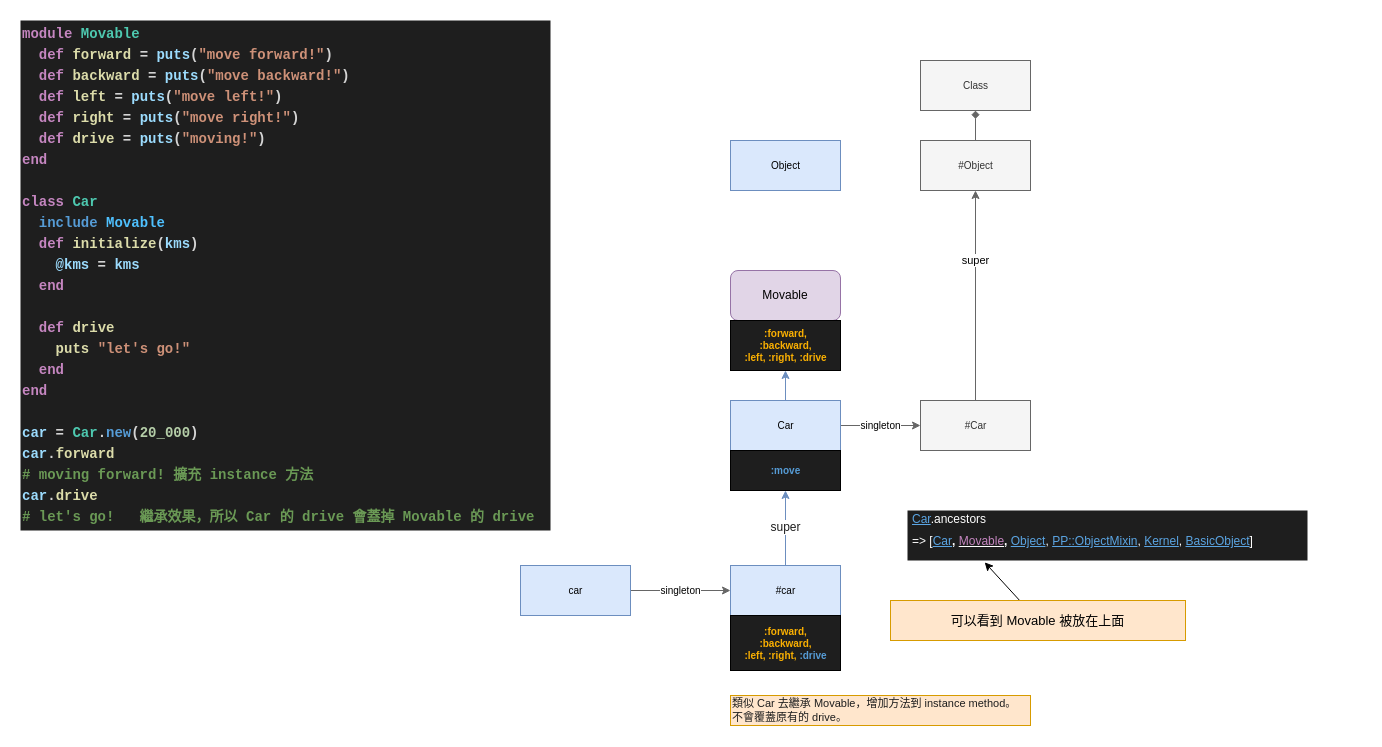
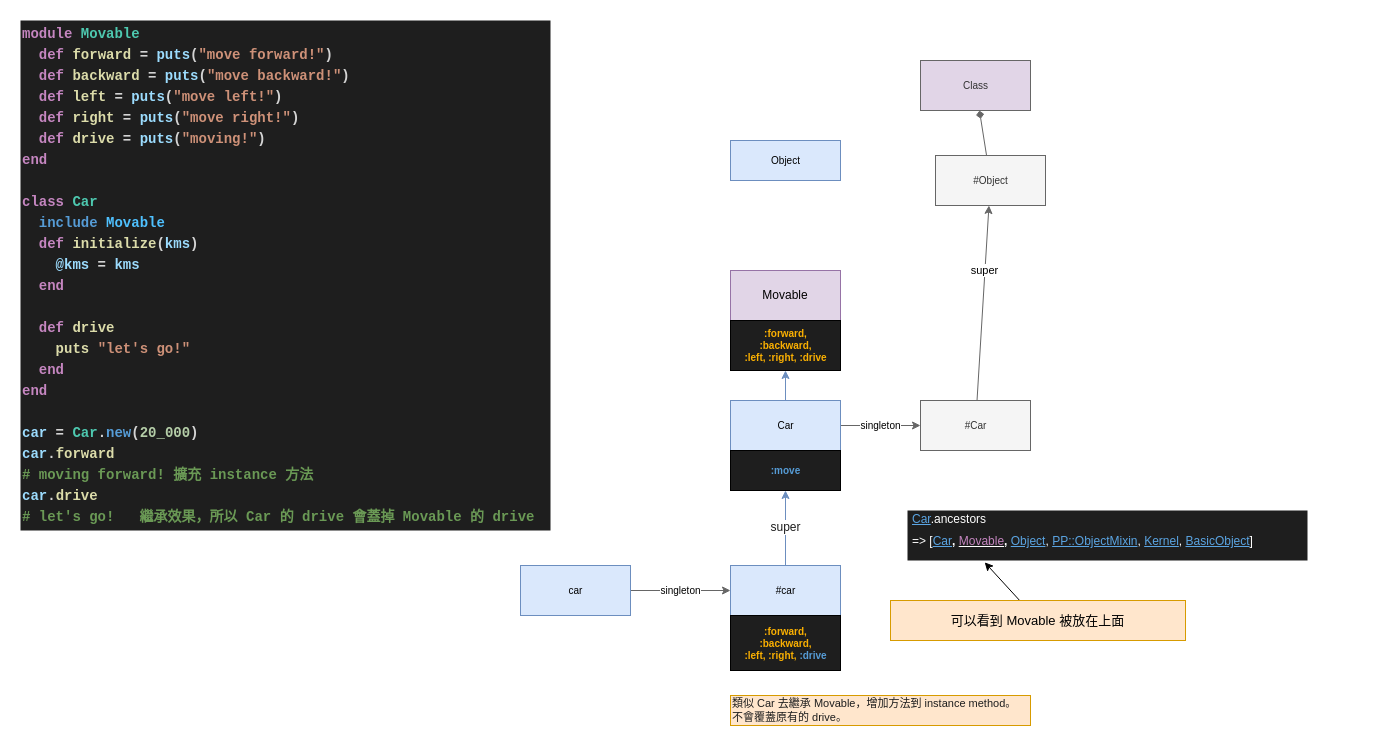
  <mxCell id="0" />
  <mxCell id="1" parent="0" />
- <mxCell id="2" value="Object" style="html=1;fontSize=10;fillColor=#dae8fc;strokeColor=#6c8ebf;" parent="1" vertex="1"><mxGeometry x="730" y="140" width="110" height="50" as="geometry" /></mxCell>
+ <mxCell id="2" value="Object" style="html=1;fontSize=10;fillColor=#dae8fc;strokeColor=#6c8ebf;" parent="1" vertex="1"><mxGeometry x="730" y="140" width="110" height="40" as="geometry" /></mxCell>
  <mxCell id="3" value="" style="edgeStyle=none;html=1;fontSize=10;fillColor=#f5f5f5;strokeColor=#666666;endArrow=diamond;" parent="1" source="4" target="5" edge="1"><mxGeometry relative="1" as="geometry" /></mxCell>
- <mxCell id="4" value="&lt;span style=&quot;font-weight: normal&quot;&gt;#&lt;span&gt;Object&lt;/span&gt;&lt;/span&gt;" style="html=1;fontSize=10;fontStyle=1;fillColor=#f5f5f5;fontColor=#333333;strokeColor=#666666;" parent="1" vertex="1"><mxGeometry x="920" y="140" width="110" height="50" as="geometry" /></mxCell>
- <mxCell id="5" value="Class" style="html=1;fontSize=10;fillColor=#f5f5f5;fontColor=#333333;strokeColor=#666666;" parent="1" vertex="1"><mxGeometry x="920" y="60" width="110" height="50" as="geometry" /></mxCell>
+ <mxCell id="4" value="&lt;span style=&quot;font-weight: normal&quot;&gt;#&lt;span&gt;Object&lt;/span&gt;&lt;/span&gt;" style="html=1;fontSize=10;fontStyle=1;fillColor=#f5f5f5;fontColor=#333333;strokeColor=#666666;" parent="1" vertex="1"><mxGeometry x="935" y="155" width="110" height="50" as="geometry" /></mxCell>
+ <mxCell id="5" value="Class" style="html=1;fontSize=10;fillColor=#e1d5e7;fontColor=#333333;strokeColor=#666666;" parent="1" vertex="1"><mxGeometry x="920" y="60" width="110" height="50" as="geometry" /></mxCell>
  <mxCell id="6" value="klass" style="edgeStyle=none;html=1;fontSize=10;" parent="1" edge="1"><mxGeometry relative="1" as="geometry"><mxPoint x="1360" y="265" as="sourcePoint" /></mxGeometry></mxCell>
  <mxCell id="7" value="singleton" style="edgeStyle=none;html=1;fontSize=10;fillColor=#f5f5f5;strokeColor=#666666;" parent="1" source="9" target="11" edge="1"><mxGeometry relative="1" as="geometry" /></mxCell>
  <mxCell id="8" value="" style="edgeStyle=none;html=1;fillColor=#dae8fc;strokeColor=#6c8ebf;" parent="1" source="9" target="20" edge="1"><mxGeometry relative="1" as="geometry" /></mxCell>
  <mxCell id="9" value="Car" style="html=1;fontSize=10;fillColor=#dae8fc;strokeColor=#6c8ebf;" parent="1" vertex="1"><mxGeometry x="730" y="400" width="110" height="50" as="geometry" /></mxCell>
  <mxCell id="10" value="super" style="edgeStyle=none;html=1;fillColor=#f5f5f5;strokeColor=#666666;" parent="1" source="11" target="4" edge="1"><mxGeometry x="0.333" relative="1" as="geometry"><mxPoint as="offset" /></mxGeometry></mxCell>
  <mxCell id="11" value="&lt;span style=&quot;font-weight: normal&quot;&gt;#Car&lt;/span&gt;" style="html=1;fontSize=10;fontStyle=1;fillColor=#f5f5f5;fontColor=#333333;strokeColor=#666666;" parent="1" vertex="1"><mxGeometry x="920" y="400" width="110" height="50" as="geometry" /></mxCell>
  <mxCell id="12" value="singleton" style="edgeStyle=none;html=1;fontSize=10;fillColor=#f5f5f5;strokeColor=#666666;" parent="1" source="13" target="15" edge="1"><mxGeometry relative="1" as="geometry" /></mxCell>
  <mxCell id="13" value="car" style="html=1;fontSize=10;fillColor=#dae8fc;strokeColor=#6c8ebf;" parent="1" vertex="1"><mxGeometry x="520" y="565" width="110" height="50" as="geometry" /></mxCell>
  <mxCell id="14" value="&lt;font color=&quot;#1e1e1e&quot;&gt;super&lt;/font&gt;" style="edgeStyle=none;html=1;fontSize=12;fontColor=#569CD6;fillColor=#dae8fc;strokeColor=#6c8ebf;" parent="1" source="15" target="18" edge="1"><mxGeometry relative="1" as="geometry" /></mxCell>
  <mxCell id="15" value="#car" style="html=1;fontSize=10;fillColor=#dae8fc;strokeColor=#6c8ebf;" parent="1" vertex="1"><mxGeometry x="730" y="565" width="110" height="50" as="geometry" /></mxCell>
  <mxCell id="16" value="&lt;div style=&quot;color: rgb(212 , 212 , 212) ; font-family: &amp;#34;menlo&amp;#34; , &amp;#34;monaco&amp;#34; , &amp;#34;courier new&amp;#34; , monospace ; font-weight: bold ; font-size: 14px ; line-height: 21px&quot;&gt;&lt;div style=&quot;font-family: &amp;#34;menlo&amp;#34; , &amp;#34;monaco&amp;#34; , &amp;#34;courier new&amp;#34; , monospace ; line-height: 21px&quot;&gt;&lt;div&gt;&lt;span style=&quot;color: #c586c0&quot;&gt;module&lt;/span&gt; &lt;span style=&quot;color: #4ec9b0&quot;&gt;Movable&lt;/span&gt;&lt;/div&gt;&lt;div&gt;&lt;span style=&quot;color: #c586c0&quot;&gt;&amp;nbsp; def&lt;/span&gt; &lt;span style=&quot;color: #dcdcaa&quot;&gt;forward&lt;/span&gt; = &lt;span style=&quot;color: #9cdcfe&quot;&gt;puts&lt;/span&gt;(&lt;span style=&quot;color: #ce9178&quot;&gt;&quot;move forward!&quot;&lt;/span&gt;)&lt;/div&gt;&lt;div&gt;&lt;span style=&quot;color: #c586c0&quot;&gt;&amp;nbsp; def&lt;/span&gt; &lt;span style=&quot;color: #dcdcaa&quot;&gt;backward&lt;/span&gt; = &lt;span style=&quot;color: #9cdcfe&quot;&gt;puts&lt;/span&gt;(&lt;span style=&quot;color: #ce9178&quot;&gt;&quot;move backward!&quot;&lt;/span&gt;)&lt;/div&gt;&lt;div&gt;&lt;span style=&quot;color: #c586c0&quot;&gt;&amp;nbsp; def&lt;/span&gt; &lt;span style=&quot;color: #dcdcaa&quot;&gt;left&lt;/span&gt; = &lt;span style=&quot;color: #9cdcfe&quot;&gt;puts&lt;/span&gt;(&lt;span style=&quot;color: #ce9178&quot;&gt;&quot;move left!&quot;&lt;/span&gt;)&lt;/div&gt;&lt;div&gt;&lt;span style=&quot;color: #c586c0&quot;&gt;&amp;nbsp; def&lt;/span&gt; &lt;span style=&quot;color: #dcdcaa&quot;&gt;right&lt;/span&gt; = &lt;span style=&quot;color: #9cdcfe&quot;&gt;puts&lt;/span&gt;(&lt;span style=&quot;color: #ce9178&quot;&gt;&quot;move right!&quot;&lt;/span&gt;)&lt;/div&gt;&lt;div&gt;&lt;span style=&quot;color: rgb(197 , 134 , 192)&quot;&gt;&amp;nbsp; def&lt;/span&gt;&amp;nbsp;&lt;span style=&quot;color: rgb(220 , 220 , 170)&quot;&gt;drive&lt;/span&gt;&amp;nbsp;=&amp;nbsp;&lt;span style=&quot;color: rgb(156 , 220 , 254)&quot;&gt;puts&lt;/span&gt;(&lt;span style=&quot;color: rgb(206 , 145 , 120)&quot;&gt;&quot;moving!&quot;&lt;/span&gt;)&lt;br&gt;&lt;/div&gt;&lt;div&gt;&lt;span style=&quot;color: #c586c0&quot;&gt;end&lt;/span&gt;&lt;/div&gt;&lt;br&gt;&lt;div&gt;&lt;span style=&quot;color: #c586c0&quot;&gt;class&lt;/span&gt; &lt;span style=&quot;color: #4ec9b0&quot;&gt;Car&lt;/span&gt;&lt;/div&gt;&lt;div&gt;&lt;span style=&quot;color: #569cd6&quot;&gt;&amp;nbsp; include&lt;/span&gt; &lt;span style=&quot;color: #4fc1ff&quot;&gt;Movable&lt;/span&gt;&lt;/div&gt;&lt;div&gt;&lt;span style=&quot;color: #c586c0&quot;&gt;&amp;nbsp; def&lt;/span&gt; &lt;span style=&quot;color: #dcdcaa&quot;&gt;initialize&lt;/span&gt;(&lt;span style=&quot;color: #9cdcfe&quot;&gt;kms&lt;/span&gt;)&lt;/div&gt;&lt;div&gt;&lt;span style=&quot;color: #9cdcfe&quot;&gt;&amp;nbsp; &amp;nbsp; @kms&lt;/span&gt; = &lt;span style=&quot;color: #9cdcfe&quot;&gt;kms&lt;/span&gt;&lt;/div&gt;&lt;div&gt;&lt;span style=&quot;color: #c586c0&quot;&gt;&amp;nbsp; end&lt;/span&gt;&lt;/div&gt;&lt;br&gt;&lt;div&gt;&lt;span style=&quot;color: #c586c0&quot;&gt;&amp;nbsp; def&lt;/span&gt; &lt;span style=&quot;color: #dcdcaa&quot;&gt;drive&lt;/span&gt;&lt;/div&gt;&lt;div&gt;&lt;span style=&quot;color: #dcdcaa&quot;&gt;&amp;nbsp; &amp;nbsp; puts&lt;/span&gt; &lt;span style=&quot;color: #ce9178&quot;&gt;&quot;let's go!&quot;&lt;/span&gt;&lt;/div&gt;&lt;div&gt;&lt;span style=&quot;color: #c586c0&quot;&gt;&amp;nbsp; end&lt;/span&gt;&lt;/div&gt;&lt;div&gt;&lt;span style=&quot;color: #c586c0&quot;&gt;end&lt;/span&gt;&lt;/div&gt;&lt;br&gt;&lt;div&gt;&lt;span style=&quot;color: #9cdcfe&quot;&gt;car&lt;/span&gt; = &lt;span style=&quot;color: #4ec9b0&quot;&gt;Car&lt;/span&gt;.&lt;span style=&quot;color: #569cd6&quot;&gt;new&lt;/span&gt;(&lt;span style=&quot;color: #b5cea8&quot;&gt;20_000&lt;/span&gt;)&lt;/div&gt;&lt;div&gt;&lt;span style=&quot;color: #9cdcfe&quot;&gt;car&lt;/span&gt;.&lt;span style=&quot;color: #dcdcaa&quot;&gt;forward&lt;/span&gt;&lt;/div&gt;&lt;span style=&quot;color: rgb(106 , 153 , 85)&quot;&gt;# moving forward! 擴充 instance 方法&lt;/span&gt;&lt;br&gt;&lt;/div&gt;&lt;div style=&quot;font-family: &amp;#34;menlo&amp;#34; , &amp;#34;monaco&amp;#34; , &amp;#34;courier new&amp;#34; , monospace ; line-height: 21px&quot;&gt;&lt;span style=&quot;color: rgb(156 , 220 , 254)&quot;&gt;car&lt;/span&gt;.&lt;span style=&quot;color: rgb(220 , 220 , 170)&quot;&gt;drive&lt;/span&gt;&lt;span style=&quot;color: rgb(106 , 153 , 85)&quot;&gt;&lt;br&gt;&lt;/span&gt;&lt;/div&gt;&lt;div style=&quot;font-family: &amp;#34;menlo&amp;#34; , &amp;#34;monaco&amp;#34; , &amp;#34;courier new&amp;#34; , monospace ; line-height: 21px&quot;&gt;&lt;span style=&quot;color: rgb(106 , 153 , 85)&quot;&gt;# let's go!&amp;nbsp; &amp;nbsp;繼承效果，所以 Car 的 drive 會蓋掉 Movable 的 drive&lt;/span&gt;&lt;span style=&quot;color: rgb(106 , 153 , 85)&quot;&gt;&lt;br&gt;&lt;/span&gt;&lt;/div&gt;&lt;/div&gt;" style="text;html=1;align=left;verticalAlign=middle;resizable=0;points=[];autosize=1;strokeColor=none;fillColor=#1E1E1E;spacing=2;labelBackgroundColor=#1e1e1e;" parent="1" vertex="1"><mxGeometry x="20" width="530" height="510" as="geometry" y="20" /></mxCell>
  <mxCell id="17" value="&lt;font color=&quot;#fab002&quot;&gt;:forward,&lt;br&gt;:backward,&lt;br&gt;:left, :right,&lt;/font&gt; &lt;span style=&quot;color: rgb(86 , 156 , 214)&quot;&gt;:drive&lt;/span&gt;&lt;font color=&quot;#569cd6&quot;&gt;&lt;br&gt;&lt;/font&gt;" style="html=1;fontSize=10;fillColor=#1E1E1E;fontStyle=1" parent="1" vertex="1"><mxGeometry x="730" y="615" width="110" height="55" as="geometry" /></mxCell>
  <mxCell id="18" value="&lt;font color=&quot;#569cd6&quot;&gt;:move&lt;/font&gt;" style="html=1;fontSize=10;fillColor=#1E1E1E;fontStyle=1" parent="1" vertex="1"><mxGeometry x="730" y="450" width="110" height="40" as="geometry" /></mxCell>
- <mxCell id="19" value="Movable" style="whiteSpace=wrap;html=1;fillColor=#e1d5e7;strokeColor=#9673a6;rounded=1;" parent="1" vertex="1"><mxGeometry x="730" y="270" width="110" height="50" as="geometry" /></mxCell>
+ <mxCell id="19" value="Movable" style="whiteSpace=wrap;html=1;fillColor=#e1d5e7;strokeColor=#9673a6;" parent="1" vertex="1"><mxGeometry x="730" y="270" width="110" height="50" as="geometry" /></mxCell>
  <mxCell id="20" value="&lt;font color=&quot;#fab002&quot;&gt;:forward, &lt;br&gt;:backward, &lt;br&gt;:left, :right, :drive&lt;/font&gt;" style="html=1;fontSize=10;fillColor=#1E1E1E;fontStyle=1" parent="1" vertex="1"><mxGeometry x="730" y="320" width="110" height="50" as="geometry" /></mxCell>
  <mxCell id="21" value="&lt;p style=&quot;line-height: 1&quot;&gt;&lt;/p&gt;&lt;h1 style=&quot;font-size: 12px&quot;&gt;&lt;u style=&quot;color: rgb(91 , 165 , 227) ; font-weight: normal&quot;&gt;Car&lt;/u&gt;&lt;span style=&quot;font-weight: normal ; font-size: 12px&quot;&gt;.ancestors&lt;/span&gt;&lt;/h1&gt;&lt;h1 style=&quot;font-size: 12px&quot;&gt;&lt;span style=&quot;font-size: 12px ; font-weight: normal&quot;&gt;=&amp;gt; [&lt;font color=&quot;#5ba5e3&quot;&gt;&lt;u&gt;Car&lt;/u&gt;&lt;/font&gt;&lt;/span&gt;,&lt;font style=&quot;font-weight: normal&quot;&gt;&lt;font color=&quot;#5ba5e3&quot;&gt;&amp;nbsp;&lt;/font&gt;&lt;u&gt;&lt;font color=&quot;#c586c0&quot;&gt;Movable&lt;/font&gt;&lt;/u&gt;&lt;/font&gt;,&lt;font color=&quot;#5ba5e3&quot; style=&quot;font-weight: normal&quot;&gt;&amp;nbsp;&lt;u&gt;Object&lt;/u&gt;&lt;/font&gt;&lt;span style=&quot;font-weight: normal&quot;&gt;,&lt;/span&gt;&lt;font color=&quot;#5ba5e3&quot; style=&quot;font-weight: normal&quot;&gt;&amp;nbsp;&lt;u&gt;PP::ObjectMixin&lt;/u&gt;&lt;/font&gt;&lt;span style=&quot;font-weight: normal&quot;&gt;,&amp;nbsp;&lt;/span&gt;&lt;font color=&quot;#5ba5e3&quot; style=&quot;font-weight: normal&quot;&gt;&lt;u&gt;Kernel&lt;/u&gt;&lt;/font&gt;&lt;span style=&quot;font-weight: normal&quot;&gt;,&amp;nbsp;&lt;/span&gt;&lt;font color=&quot;#5ba5e3&quot; style=&quot;font-weight: normal&quot;&gt;&lt;u&gt;BasicObject&lt;/u&gt;&lt;/font&gt;&lt;span style=&quot;font-weight: normal&quot;&gt;]&lt;/span&gt;&lt;/h1&gt;&lt;p&gt;&lt;/p&gt;" style="text;html=1;strokeColor=none;fillColor=#1E1E1E;spacing=5;spacingTop=-20;whiteSpace=wrap;overflow=hidden;rounded=0;labelBackgroundColor=none;fontColor=#FFFFFF;fontStyle=0;fontSize=12;" parent="1" vertex="1"><mxGeometry x="907" y="510" width="400" height="50" as="geometry" /></mxCell>
  <mxCell id="22" value="&lt;font color=&quot;#1e1e1e&quot; style=&quot;font-size: 11px&quot;&gt;&lt;span style=&quot;font-size: 11px&quot;&gt;類似 Car 去繼承 Movable，增加方法到 instance method。&lt;br style=&quot;font-size: 11px&quot;&gt;不會覆蓋原有的 drive。&lt;/span&gt;&lt;/font&gt;" style="text;html=1;align=left;verticalAlign=middle;resizable=0;points=[];autosize=1;strokeColor=#d79b00;fillColor=#ffe6cc;fontSize=11;fontStyle=0" parent="1" vertex="1"><mxGeometry x="730" y="695" width="300" height="30" as="geometry" /></mxCell>
  <mxCell id="23" style="edgeStyle=none;html=1;entryX=0.193;entryY=1.037;entryDx=0;entryDy=0;entryPerimeter=0;fontSize=13;fontColor=#1E1E1E;" parent="1" source="24" target="21" edge="1"><mxGeometry relative="1" as="geometry" /></mxCell>
  <mxCell id="24" value="可以看到 Movable 被放在上面" style="whiteSpace=wrap;html=1;labelBackgroundColor=none;fontSize=13;fillColor=#ffe6cc;strokeColor=#d79b00;" parent="1" vertex="1"><mxGeometry x="890" y="600" width="295" height="40" as="geometry" /></mxCell>
